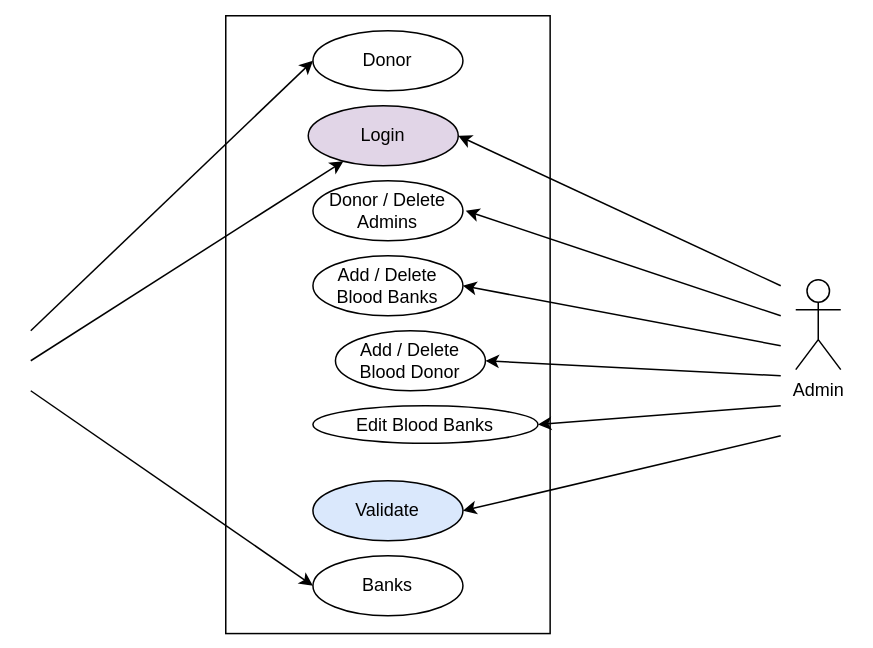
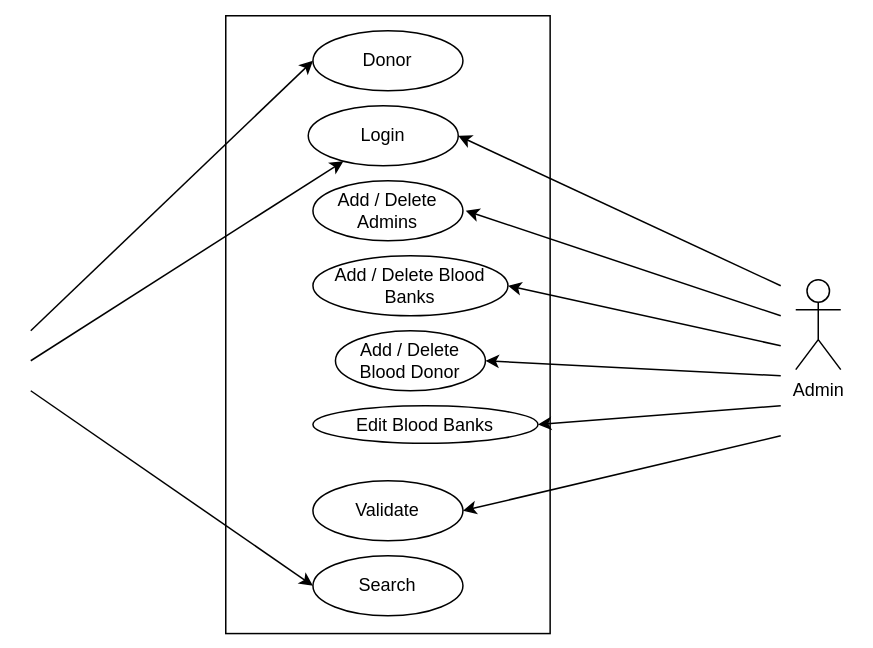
  <mxCell id="0" />
  <mxCell id="1" parent="0" />
  <mxCell id="2" value="" style="rounded=0;whiteSpace=wrap;html=1;rotation=90;" parent="1" vertex="1"><mxGeometry x="52.2" y="107.81" width="411.87" height="216.25" as="geometry" /></mxCell>
  <mxCell id="3" value="Donor" style="ellipse;whiteSpace=wrap;html=1;align=center;" parent="1" vertex="1"><mxGeometry x="208.13" y="20" width="100" height="40" as="geometry" /></mxCell>
- <mxCell id="4" value="Add / Delete Blood Banks" style="ellipse;whiteSpace=wrap;html=1;align=center;" parent="1" vertex="1"><mxGeometry x="208.13" y="170" width="100" height="40" as="geometry" /></mxCell>
+ <mxCell id="4" value="Add / Delete Blood Banks" style="ellipse;whiteSpace=wrap;html=1;align=center;" parent="1" vertex="1"><mxGeometry x="208.13" y="170" width="130" height="40" as="geometry" /></mxCell>
  <mxCell id="5" value="Add / Delete Blood Donor" style="ellipse;whiteSpace=wrap;html=1;align=center;" parent="1" vertex="1"><mxGeometry x="223.13" y="220" width="100" height="40" as="geometry" /></mxCell>
- <mxCell id="6" value="Donor / Delete Admins" style="ellipse;whiteSpace=wrap;html=1;align=center;" parent="1" vertex="1"><mxGeometry x="208.13" y="120" width="100" height="40" as="geometry" /></mxCell>
- <mxCell id="7" value="Login" style="ellipse;whiteSpace=wrap;html=1;align=center;fillColor=#e1d5e7;" parent="1" vertex="1"><mxGeometry x="205" y="70" width="100" height="40" as="geometry" /></mxCell>
+ <mxCell id="6" value="Add / Delete Admins" style="ellipse;whiteSpace=wrap;html=1;align=center;" parent="1" vertex="1"><mxGeometry x="208.13" y="120" width="100" height="40" as="geometry" /></mxCell>
+ <mxCell id="7" value="Login" style="ellipse;whiteSpace=wrap;html=1;align=center;" parent="1" vertex="1"><mxGeometry x="205" y="70" width="100" height="40" as="geometry" /></mxCell>
  <mxCell id="8" value="Edit Blood Banks" style="ellipse;whiteSpace=wrap;html=1;align=center;" parent="1" vertex="1"><mxGeometry x="208.13" y="270" width="150" height="25" as="geometry" /></mxCell>
- <mxCell id="9" value="Validate" style="ellipse;whiteSpace=wrap;html=1;align=center;fillColor=#dae8fc;" parent="1" vertex="1"><mxGeometry x="208.13" y="320" width="100" height="40" as="geometry" /></mxCell>
- <mxCell id="10" value="Banks" style="ellipse;whiteSpace=wrap;html=1;align=center;" parent="1" vertex="1"><mxGeometry x="208.13" y="370" width="100" height="40" as="geometry" /></mxCell>
+ <mxCell id="9" value="Validate" style="ellipse;whiteSpace=wrap;html=1;align=center;" parent="1" vertex="1"><mxGeometry x="208.13" y="320" width="100" height="40" as="geometry" /></mxCell>
+ <mxCell id="10" value="Search" style="ellipse;whiteSpace=wrap;html=1;align=center;" parent="1" vertex="1"><mxGeometry x="208.13" y="370" width="100" height="40" as="geometry" /></mxCell>
  <mxCell id="11" value="Admin" style="shape=umlActor;verticalLabelPosition=bottom;verticalAlign=top;html=1;outlineConnect=0;" parent="1" vertex="1"><mxGeometry x="530" y="185.93" width="30" height="60" as="geometry" /></mxCell>
  <mxCell id="12" value="" style="endArrow=classic;html=1;rounded=0;entryX=1;entryY=0.5;entryDx=0;entryDy=0;" parent="1" target="7" edge="1"><mxGeometry width="50" height="50" relative="1" as="geometry"><mxPoint x="520" y="190" as="sourcePoint" /><mxPoint x="310" y="150" as="targetPoint" /></mxGeometry></mxCell>
  <mxCell id="13" value="" style="endArrow=classic;html=1;rounded=0;" parent="1" edge="1"><mxGeometry width="50" height="50" relative="1" as="geometry"><mxPoint x="520" y="210" as="sourcePoint" /><mxPoint x="310" y="140" as="targetPoint" /></mxGeometry></mxCell>
  <mxCell id="14" value="" style="endArrow=classic;html=1;rounded=0;entryX=1;entryY=0.5;entryDx=0;entryDy=0;" parent="1" target="4" edge="1"><mxGeometry width="50" height="50" relative="1" as="geometry"><mxPoint x="520" y="230" as="sourcePoint" /><mxPoint x="310" y="150" as="targetPoint" /></mxGeometry></mxCell>
  <mxCell id="15" value="" style="endArrow=classic;html=1;rounded=0;entryX=1;entryY=0.5;entryDx=0;entryDy=0;" parent="1" target="5" edge="1"><mxGeometry width="50" height="50" relative="1" as="geometry"><mxPoint x="520" y="250" as="sourcePoint" /><mxPoint x="310" y="150" as="targetPoint" /></mxGeometry></mxCell>
  <mxCell id="16" value="" style="endArrow=classic;html=1;rounded=0;entryX=1;entryY=0.5;entryDx=0;entryDy=0;" parent="1" target="8" edge="1"><mxGeometry width="50" height="50" relative="1" as="geometry"><mxPoint x="520" y="270" as="sourcePoint" /><mxPoint x="310" y="150" as="targetPoint" /></mxGeometry></mxCell>
  <mxCell id="17" value="" style="endArrow=classic;html=1;rounded=0;entryX=1;entryY=0.5;entryDx=0;entryDy=0;" parent="1" target="9" edge="1"><mxGeometry width="50" height="50" relative="1" as="geometry"><mxPoint x="520" y="290" as="sourcePoint" /><mxPoint x="310" y="150" as="targetPoint" /></mxGeometry></mxCell>
  <mxCell id="18" value="" style="endArrow=classic;html=1;rounded=0;entryX=0;entryY=0.5;entryDx=0;entryDy=0;" parent="1" target="3" edge="1"><mxGeometry width="50" height="50" relative="1" as="geometry"><mxPoint x="20" y="220" as="sourcePoint" /><mxPoint x="310" y="150" as="targetPoint" /></mxGeometry></mxCell>
  <mxCell id="19" value="" style="endArrow=classic;html=1;rounded=0;" parent="1" target="7" edge="1"><mxGeometry width="50" height="50" relative="1" as="geometry"><mxPoint x="20" y="240" as="sourcePoint" /><mxPoint x="310" y="150" as="targetPoint" /></mxGeometry></mxCell>
  <mxCell id="20" value="" style="endArrow=classic;html=1;rounded=0;entryX=0;entryY=0.5;entryDx=0;entryDy=0;" parent="1" target="10" edge="1"><mxGeometry width="50" height="50" relative="1" as="geometry"><mxPoint x="20" y="260" as="sourcePoint" /><mxPoint x="310" y="150" as="targetPoint" /></mxGeometry></mxCell>
